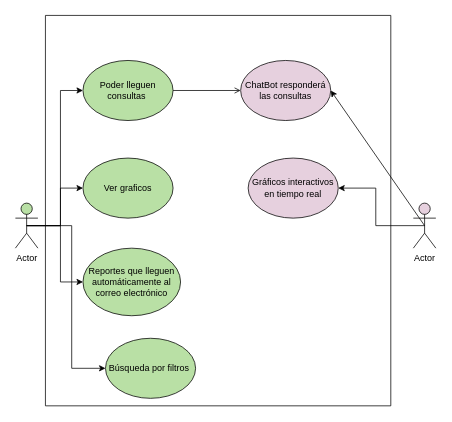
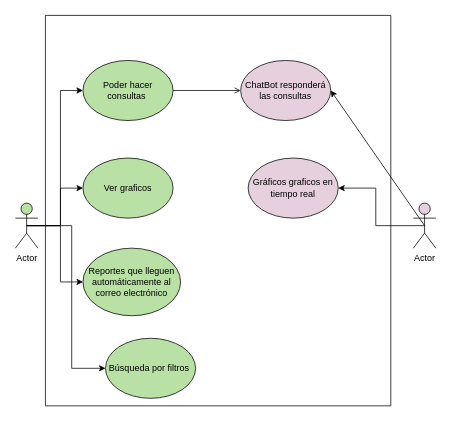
  <mxCell id="0" />
  <mxCell id="1" parent="0" />
  <mxCell id="2" style="edgeStyle=orthogonalEdgeStyle;rounded=0;orthogonalLoop=1;jettySize=auto;html=1;exitX=0.5;exitY=0.5;exitDx=0;exitDy=0;exitPerimeter=0;entryX=0;entryY=0.5;entryDx=0;entryDy=0;" edge="1" parent="1" source="6" target="9"><mxGeometry relative="1" as="geometry" /></mxCell>
  <mxCell id="3" style="edgeStyle=orthogonalEdgeStyle;rounded=0;orthogonalLoop=1;jettySize=auto;html=1;exitX=0.5;exitY=0.5;exitDx=0;exitDy=0;exitPerimeter=0;entryX=0;entryY=0.5;entryDx=0;entryDy=0;" edge="1" parent="1" source="6" target="11"><mxGeometry relative="1" as="geometry" /></mxCell>
  <mxCell id="4" style="edgeStyle=orthogonalEdgeStyle;rounded=0;orthogonalLoop=1;jettySize=auto;html=1;exitX=0.5;exitY=0.5;exitDx=0;exitDy=0;exitPerimeter=0;entryX=0;entryY=0.5;entryDx=0;entryDy=0;" edge="1" parent="1" source="6" target="12"><mxGeometry relative="1" as="geometry" /></mxCell>
  <mxCell id="5" style="edgeStyle=orthogonalEdgeStyle;rounded=0;orthogonalLoop=1;jettySize=auto;html=1;exitX=0.5;exitY=0.5;exitDx=0;exitDy=0;exitPerimeter=0;entryX=0;entryY=0.5;entryDx=0;entryDy=0;" edge="1" parent="1" source="6" target="13"><mxGeometry relative="1" as="geometry" /></mxCell>
  <mxCell id="6" value="Actor" style="shape=umlActor;verticalLabelPosition=bottom;verticalAlign=top;html=1;outlineConnect=0;fillColor=#B9E0A5;" vertex="1" parent="1"><mxGeometry x="20" y="270" width="30" height="60" as="geometry" /></mxCell>
  <mxCell id="7" value="" style="swimlane;startSize=0;" vertex="1" parent="1"><mxGeometry x="60" y="20" width="460" height="520" as="geometry"><mxRectangle x="130" y="70" width="50" height="40" as="alternateBounds" /></mxGeometry></mxCell>
  <mxCell id="8" style="edgeStyle=orthogonalEdgeStyle;rounded=0;orthogonalLoop=1;jettySize=auto;html=1;exitX=1;exitY=0.5;exitDx=0;exitDy=0;entryX=0;entryY=0.5;entryDx=0;entryDy=0;endArrow=open;" edge="1" parent="7" source="9" target="10"><mxGeometry relative="1" as="geometry" /></mxCell>
- <mxCell id="9" value="Poder lleguen consultas&amp;nbsp;" style="ellipse;whiteSpace=wrap;html=1;fillColor=#B9E0A5;" vertex="1" parent="7"><mxGeometry x="50" y="60" width="120" height="80" as="geometry" /></mxCell>
+ <mxCell id="9" value="Poder hacer consultas&amp;nbsp;" style="ellipse;whiteSpace=wrap;html=1;fillColor=#B9E0A5;" vertex="1" parent="7"><mxGeometry x="50" y="60" width="120" height="80" as="geometry" /></mxCell>
  <mxCell id="10" value="ChatBot responderá las consultas" style="ellipse;whiteSpace=wrap;html=1;fillColor=#E6D0DE;" vertex="1" parent="7"><mxGeometry x="260" y="60" width="120" height="80" as="geometry" /></mxCell>
  <mxCell id="11" value="Ver graficos" style="ellipse;whiteSpace=wrap;html=1;fillColor=#B9E0A5;" vertex="1" parent="7"><mxGeometry x="50" y="190" width="120" height="80" as="geometry" /></mxCell>
  <mxCell id="12" value="Reportes que lleguen automáticamente al correo electrónico" style="ellipse;whiteSpace=wrap;html=1;fillColor=#B9E0A5;" vertex="1" parent="7"><mxGeometry x="50" y="310" width="130" height="90" as="geometry" /></mxCell>
  <mxCell id="13" value="Búsqueda por filtros&amp;nbsp;" style="ellipse;whiteSpace=wrap;html=1;fillColor=#B9E0A5;" vertex="1" parent="7"><mxGeometry x="80" y="430" width="120" height="80" as="geometry" /></mxCell>
- <mxCell id="14" value="Gráficos interactivos en tiempo real" style="ellipse;whiteSpace=wrap;html=1;fillColor=#E6D0DE;" vertex="1" parent="7"><mxGeometry x="270" y="190" width="120" height="80" as="geometry" /></mxCell>
+ <mxCell id="14" value="Gráficos graficos en tiempo real" style="ellipse;whiteSpace=wrap;html=1;fillColor=#E6D0DE;" vertex="1" parent="7"><mxGeometry x="270" y="190" width="120" height="80" as="geometry" /></mxCell>
  <mxCell id="15" style="edgeStyle=orthogonalEdgeStyle;rounded=0;orthogonalLoop=1;jettySize=auto;html=1;exitX=0.5;exitY=0.5;exitDx=0;exitDy=0;exitPerimeter=0;entryX=1;entryY=0.5;entryDx=0;entryDy=0;" edge="1" parent="1" source="17" target="14"><mxGeometry relative="1" as="geometry" /></mxCell>
  <mxCell id="16" style="rounded=0;orthogonalLoop=1;jettySize=auto;html=1;exitX=0.5;exitY=0.5;exitDx=0;exitDy=0;exitPerimeter=0;entryX=1;entryY=0.5;entryDx=0;entryDy=0;" edge="1" parent="1" source="17" target="10"><mxGeometry relative="1" as="geometry" /></mxCell>
  <mxCell id="17" value="Actor" style="shape=umlActor;verticalLabelPosition=bottom;verticalAlign=top;html=1;outlineConnect=0;fillColor=#E6D0DE;" vertex="1" parent="1"><mxGeometry x="550" y="270" width="30" height="60" as="geometry" /></mxCell>
